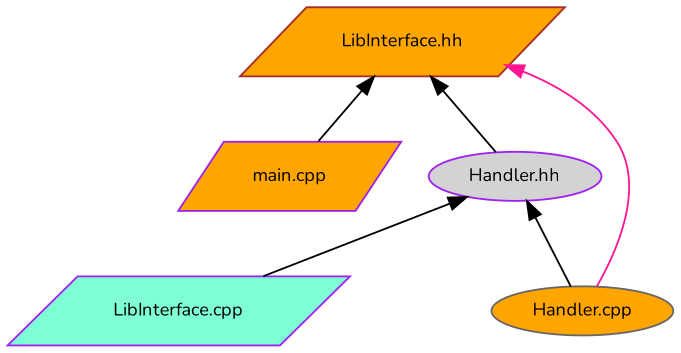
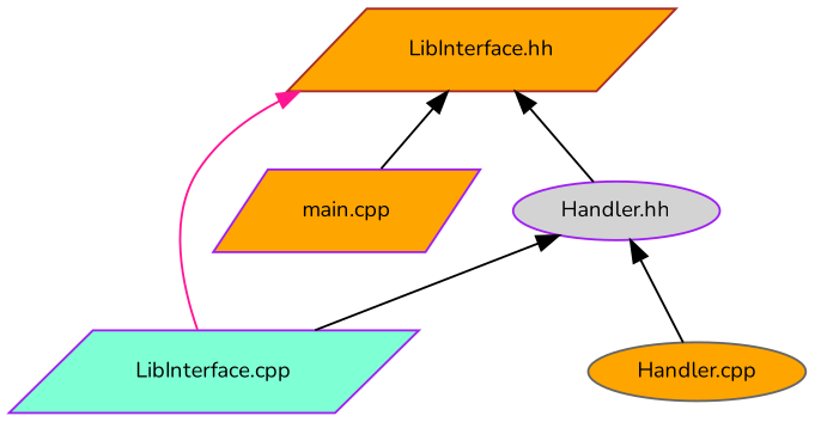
  digraph {
    fontname=Nunito
    node [color=purple fillcolor=orange fontname=Nunito fontsize=10 shape=parallelogram style=filled]
    edge [color=black dir=back fontname=Nunito fontsize=10 labelfontname=FreeSans labelfontsize=10 style=solid]
    n1 [color=brown fontcolor=black height=0.2 label="LibInterface.hh" width=0.4]
    n2 [fillcolor=lightgrey height=0.2 label="Handler.hh" shape=ellipse width=0.4]
    n3 [height=0.2 label="main.cpp" width=0.4]
    n4 [fillcolor=aquamarine height=0.2 label="LibInterface.cpp" width=0.4]
    n5 [color=gray40 height=0.2 label="Handler.cpp" shape=ellipse width=0.4]
    n1 -> n2
    n1 -> n3
-   n1 -> n5 [color=deeppink]
+   n1 -> n4 [color=deeppink]
    n2 -> n4
    n2 -> n5
  }
